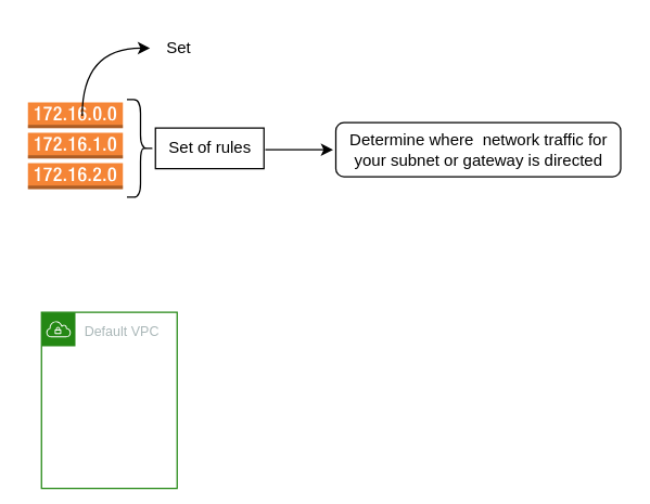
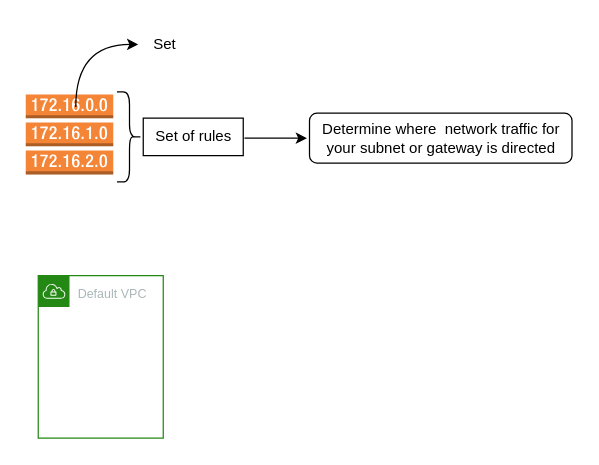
  <mxCell id="0" />
  <mxCell id="1" parent="0" />
  <mxCell id="2" value="" style="outlineConnect=0;dashed=0;verticalLabelPosition=bottom;verticalAlign=top;align=center;html=1;shape=mxgraph.aws3.route_table;fillColor=#F58536;gradientColor=none;" vertex="1" parent="1"><mxGeometry x="20" y="75" width="70" height="64" as="geometry" /></mxCell>
  <mxCell id="3" value="" style="curved=1;endArrow=classic;html=1;rounded=0;" edge="1" parent="1"><mxGeometry width="50" height="50" relative="1" as="geometry"><mxPoint x="60" y="85" as="sourcePoint" /><mxPoint x="110" y="35" as="targetPoint" /><Array as="points"><mxPoint x="60" y="35" /></Array></mxGeometry></mxCell>
  <mxCell id="4" value="Set" style="text;html=1;align=center;verticalAlign=middle;resizable=0;points=[];autosize=1;strokeColor=none;fillColor=none;" vertex="1" parent="1"><mxGeometry x="101" y="20" width="60" height="30" as="geometry" /></mxCell>
  <mxCell id="5" value="" style="shape=curlyBracket;whiteSpace=wrap;html=1;rounded=1;flipH=1;" vertex="1" parent="1"><mxGeometry x="93" y="73" width="20" height="72" as="geometry" /></mxCell>
  <mxCell id="6" value="Set of rules&lt;br&gt;" style="text;html=1;align=center;verticalAlign=middle;resizable=0;points=[];autosize=1;strokeColor=default;fillColor=none;" vertex="1" parent="1"><mxGeometry x="114" y="94" width="80" height="30" as="geometry" /></mxCell>
  <mxCell id="7" value="Determine where&amp;nbsp; network traffic for &lt;br&gt;your subnet or gateway is directed" style="text;html=1;align=center;verticalAlign=middle;resizable=0;points=[];autosize=1;strokeColor=default;fillColor=none;rounded=1;" vertex="1" parent="1"><mxGeometry x="247" y="90" width="210" height="40" as="geometry" /></mxCell>
  <mxCell id="8" value="" style="endArrow=classic;html=1;rounded=0;" edge="1" parent="1"><mxGeometry width="50" height="50" relative="1" as="geometry"><mxPoint x="195" y="110" as="sourcePoint" /><mxPoint x="245" y="110" as="targetPoint" /></mxGeometry></mxCell>
- <mxCell id="9" value="&lt;font style=&quot;font-size: 10px;&quot;&gt;Default VPC&lt;/font&gt;" style="points=[[0,0],[0.25,0],[0.5,0],[0.75,0],[1,0],[1,0.25],[1,0.5],[1,0.75],[1,1],[0.75,1],[0.5,1],[0.25,1],[0,1],[0,0.75],[0,0.5],[0,0.25]];outlineConnect=0;gradientColor=none;html=1;whiteSpace=wrap;fontSize=12;fontStyle=0;container=1;pointerEvents=0;collapsible=0;recursiveResize=0;shape=mxgraph.aws4.group;grIcon=mxgraph.aws4.group_vpc;strokeColor=#248814;fillColor=none;verticalAlign=top;align=left;spacingLeft=30;fontColor=#AAB7B8;dashed=0;rounded=1;" vertex="1" parent="1"><mxGeometry x="30" y="230" width="100" height="130" as="geometry" /></mxCell>
+ <mxCell id="9" value="&lt;font style=&quot;font-size: 10px;&quot;&gt;Default VPC&lt;/font&gt;" style="points=[[0,0],[0.25,0],[0.5,0],[0.75,0],[1,0],[1,0.25],[1,0.5],[1,0.75],[1,1],[0.75,1],[0.5,1],[0.25,1],[0,1],[0,0.75],[0,0.5],[0,0.25]];outlineConnect=0;gradientColor=none;html=1;whiteSpace=wrap;fontSize=12;fontStyle=0;container=1;pointerEvents=0;collapsible=0;recursiveResize=0;shape=mxgraph.aws4.group;grIcon=mxgraph.aws4.group_vpc;strokeColor=#248814;fillColor=none;verticalAlign=top;align=left;spacingLeft=30;fontColor=#AAB7B8;dashed=0;rounded=1;" vertex="1" parent="1"><mxGeometry x="30" y="220" width="100" height="130" as="geometry" /></mxCell>
